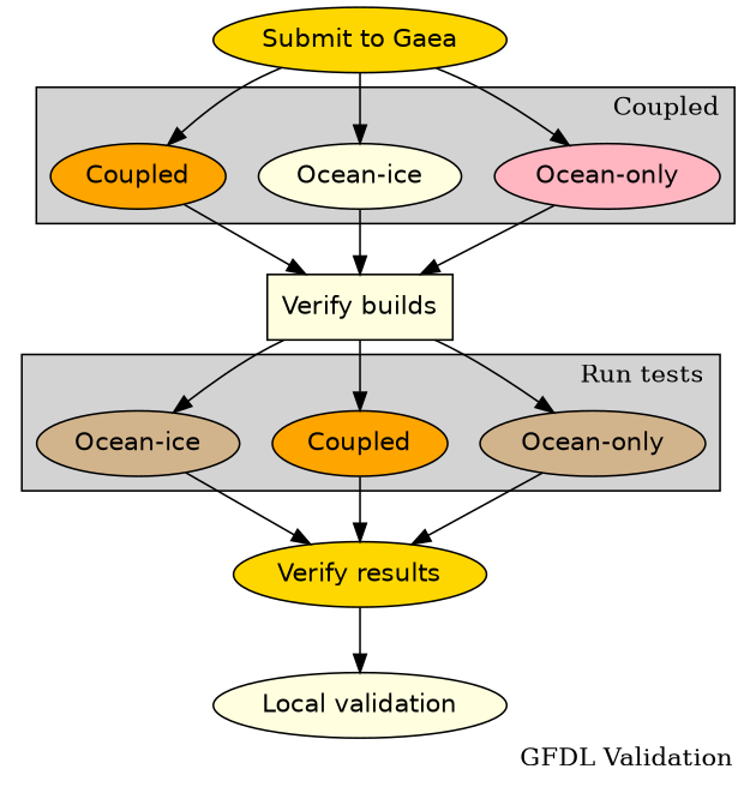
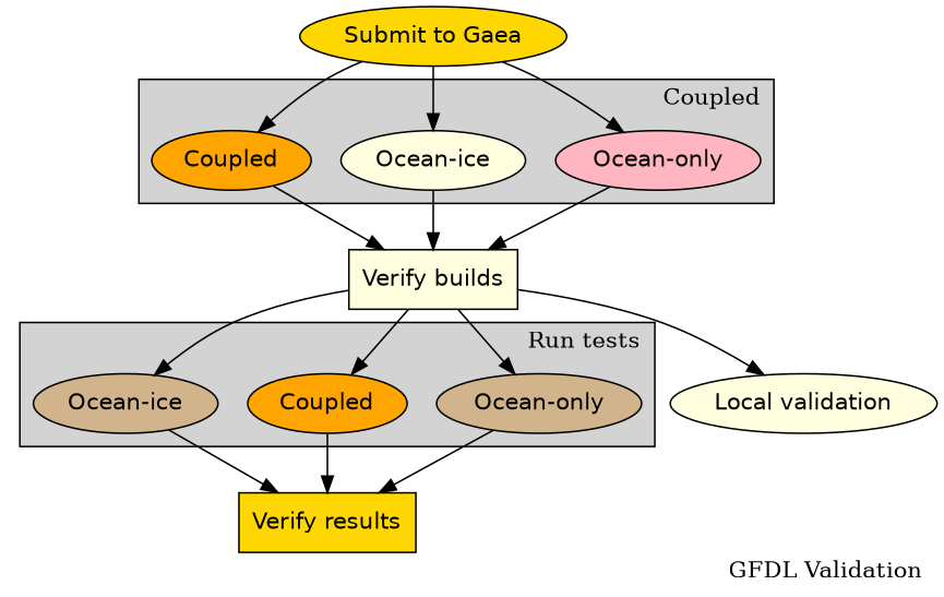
  digraph {
    concentrate=true
    label="GFDL Validation"
    labeljust=r
    node [fillcolor=lightyellow fontname=helvetica style=filled]
    n1 [fillcolor=lightpink label="Ocean-only"]
    n2 [label="Ocean-ice"]
    n3 [fillcolor=orange label=Coupled]
    n4 [fillcolor=tan label="Ocean-only"]
    n5 [fillcolor=orange label=Coupled]
    n6 [fillcolor=tan label="Ocean-ice"]
    n7 [label="Verify builds" shape=rectangle]
-   n8 [fillcolor=gold label="Verify results" shape=ellipse]
+   n8 [fillcolor=gold label="Verify results" shape=rectangle]
    n9 [fillcolor=gold label="Submit to Gaea"]
    n10 [label="Local validation"]
    subgraph cluster_1 {
      label=Coupled
      style=filled
      n1
      n2
      n3
    }
    subgraph cluster_2 {
      label="Run tests"
      style=filled
      n4
      n5
      n6
    }
    n1 -> n7
    n2 -> n7
    n3 -> n7
    n4 -> n8
    n5 -> n8
    n6 -> n8
    n7 -> n4
    n7 -> n5
    n7 -> n6
-   n8 -> n10
+   n7 -> n10
    n9 -> n1
    n9 -> n2
    n9 -> n3
  }
